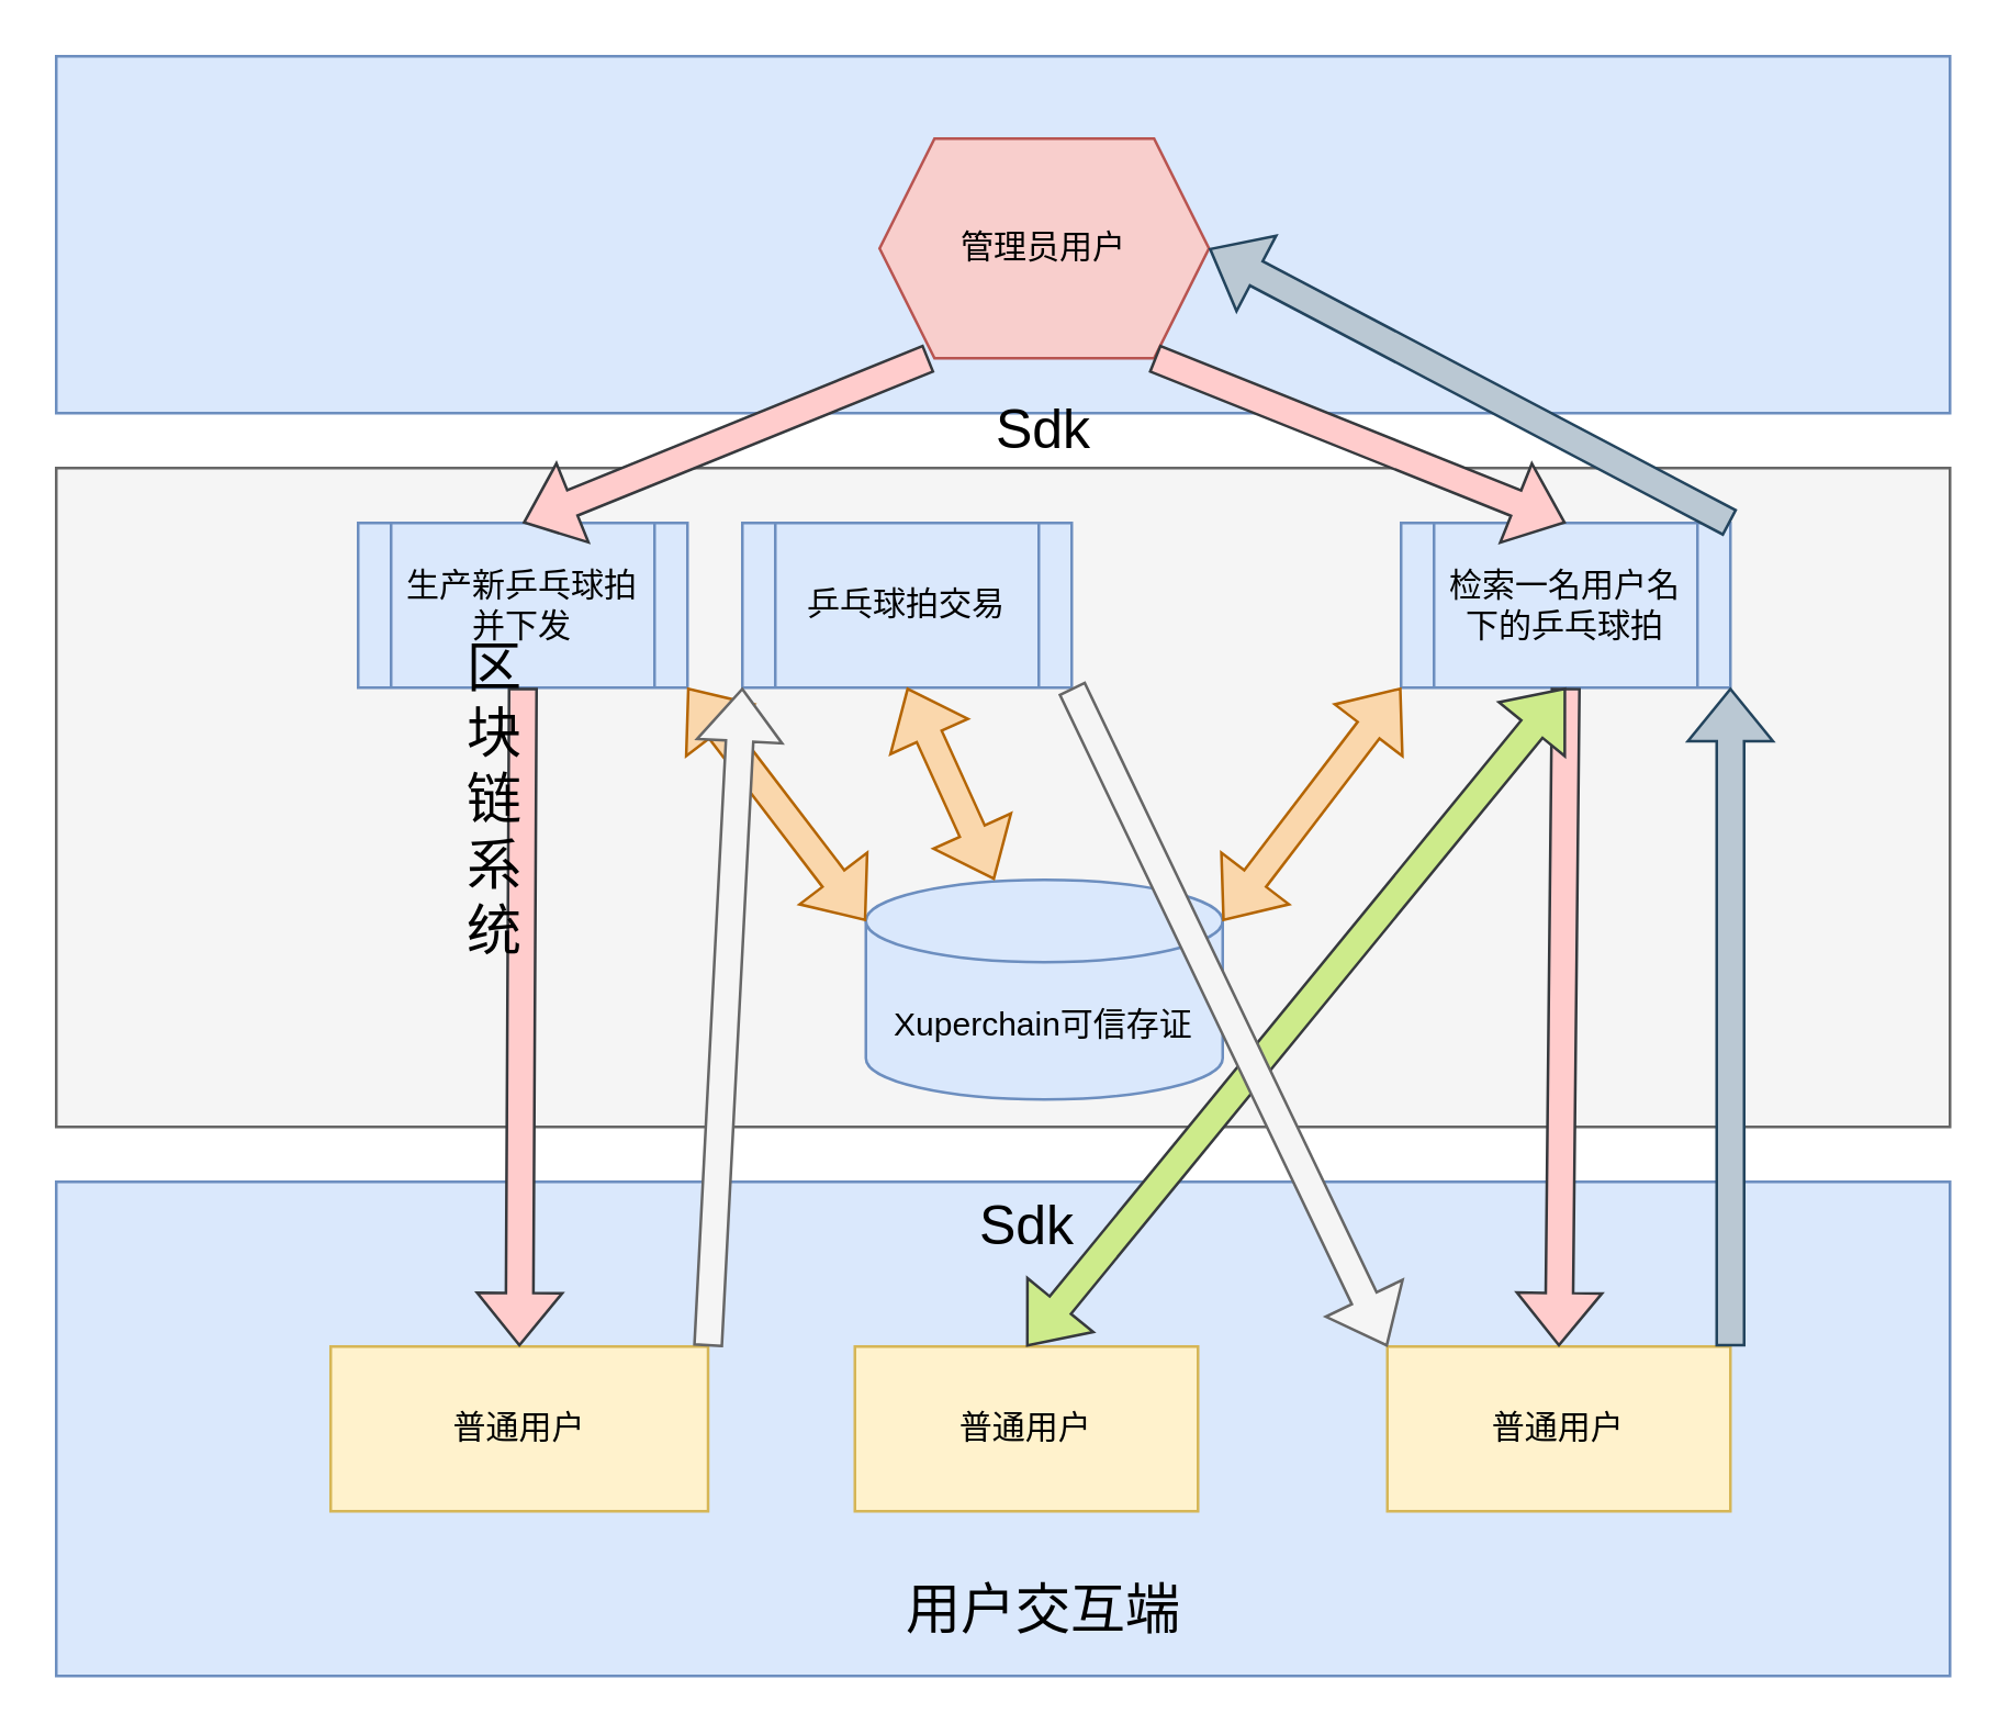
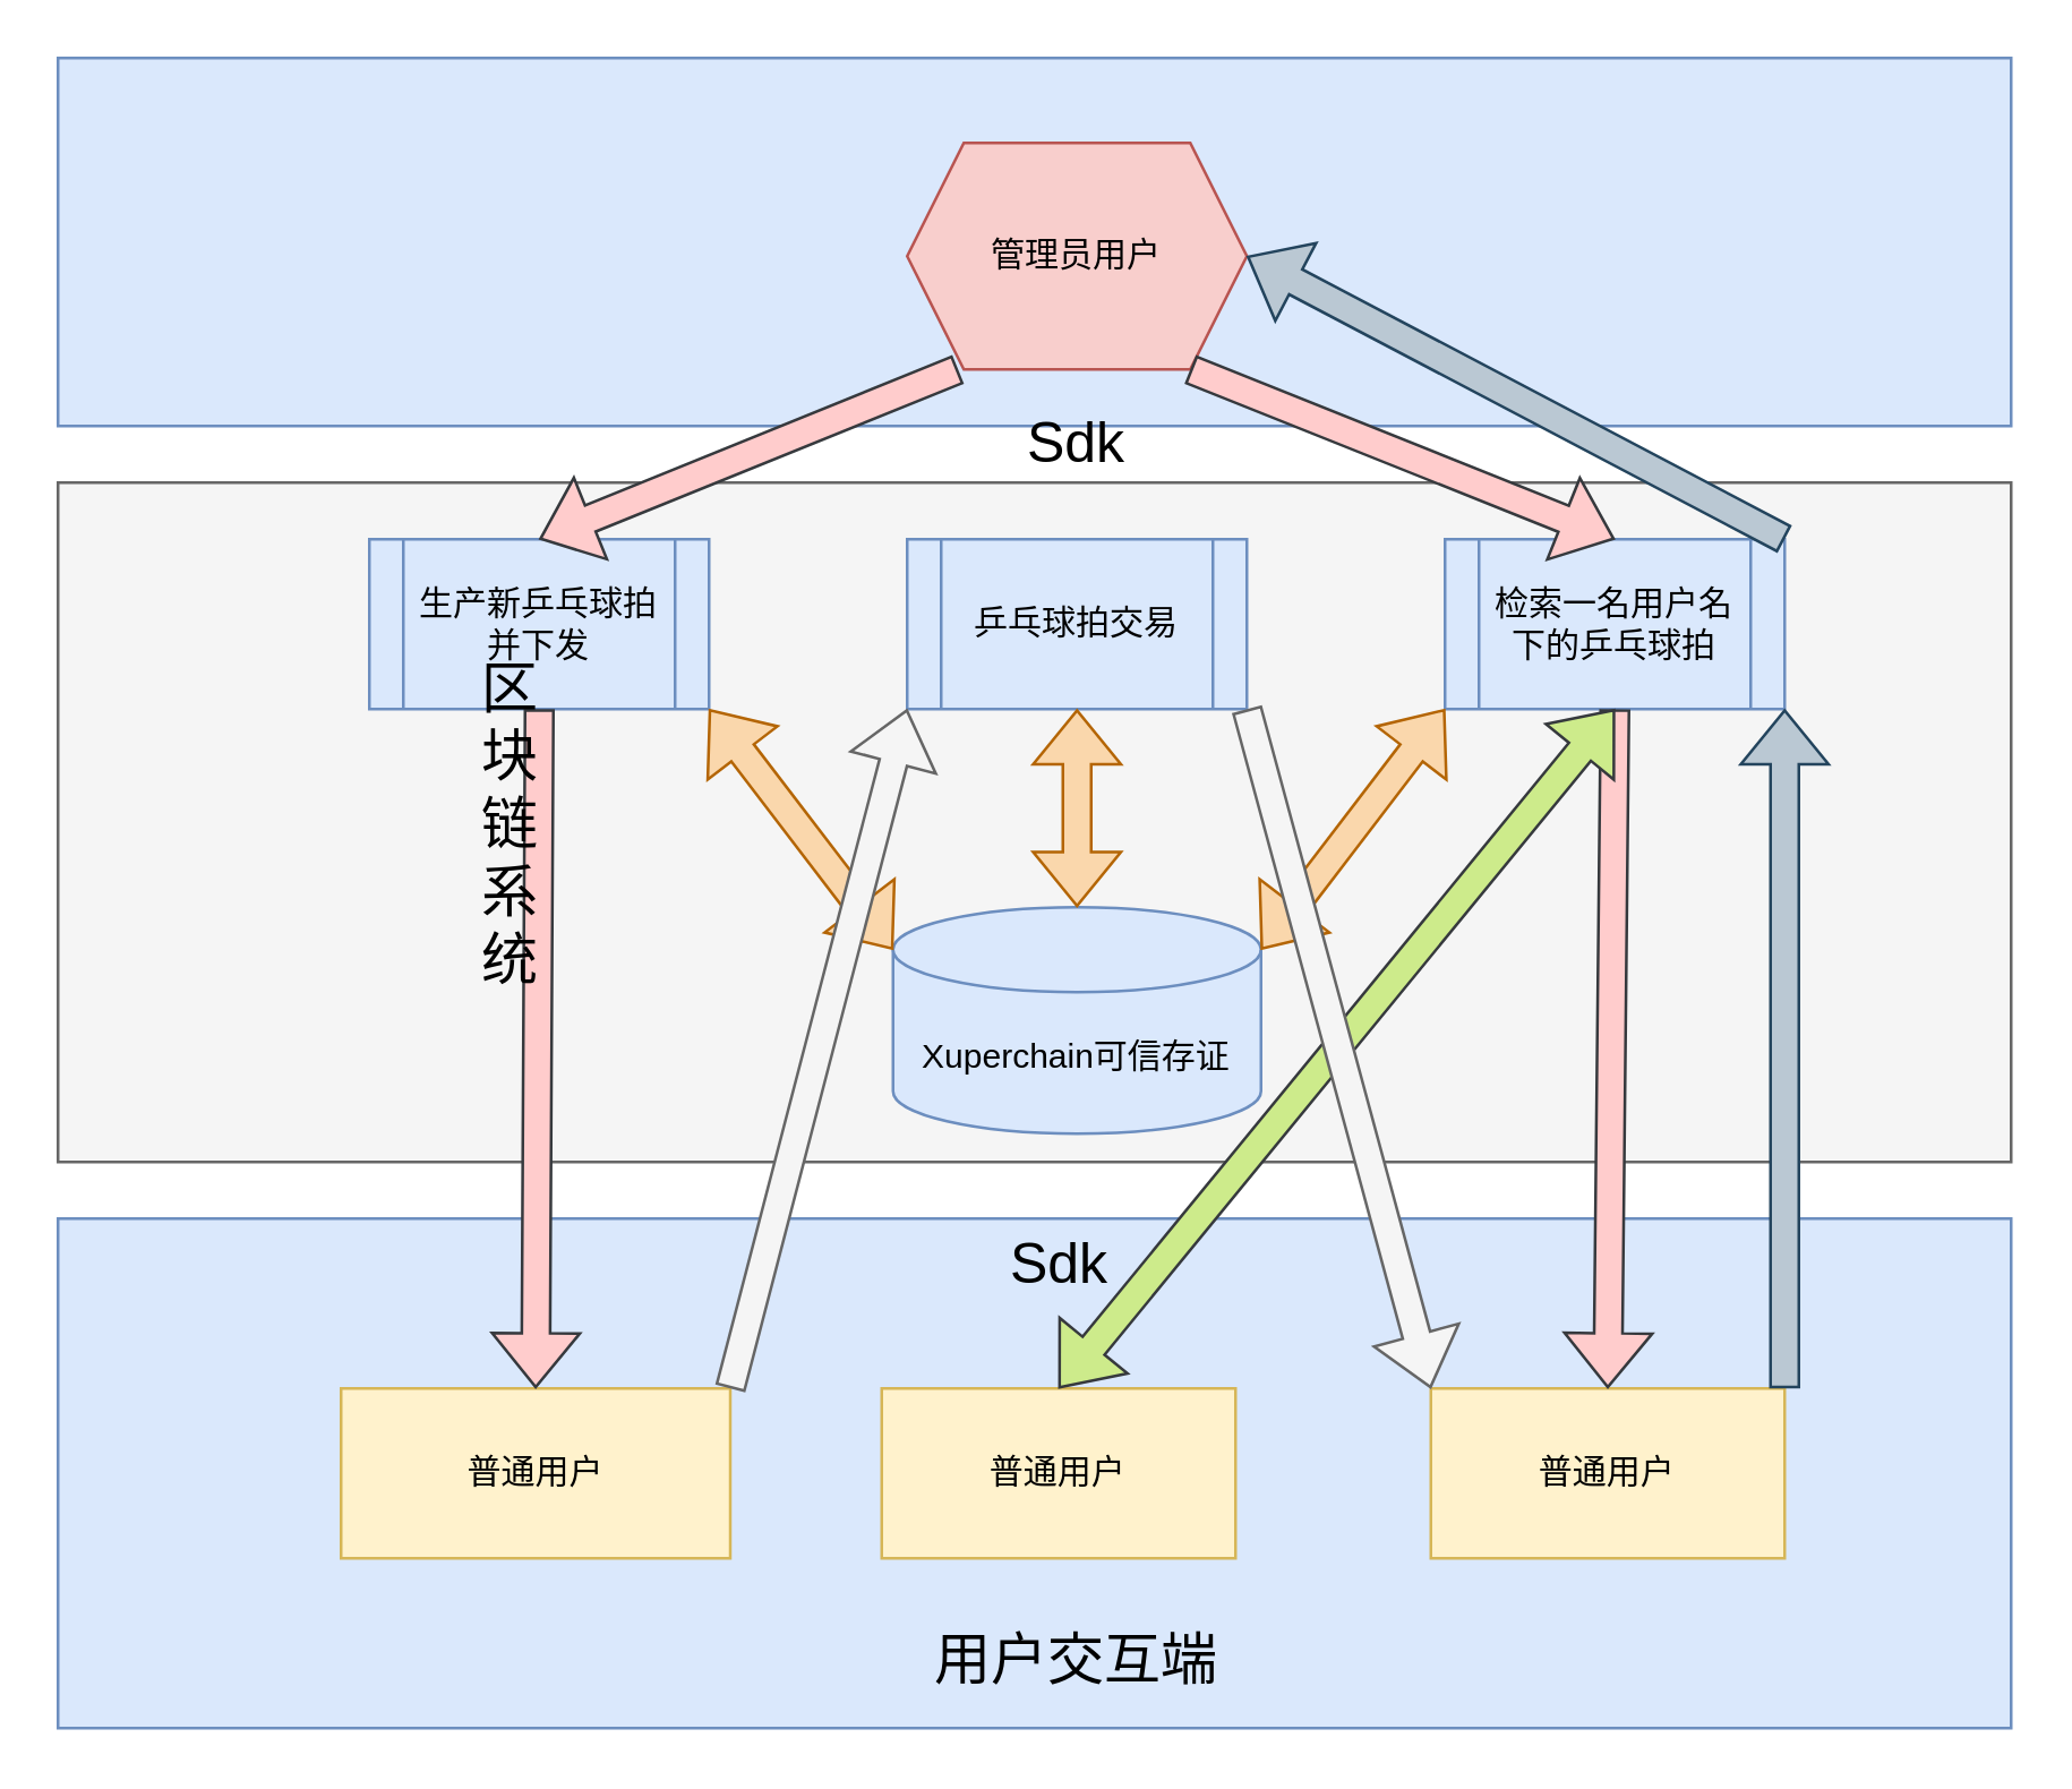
  <mxCell id="0" />
  <mxCell id="1" parent="0" />
  <mxCell id="2" value="" style="rounded=0;whiteSpace=wrap;html=1;fillColor=#dae8fc;strokeColor=#6c8ebf;" vertex="1" parent="1"><mxGeometry x="20" y="20" width="690" height="130" as="geometry" /></mxCell>
  <mxCell id="3" value="" style="rounded=0;whiteSpace=wrap;html=1;fontSize=20;fillColor=#f5f5f5;fontColor=#333333;strokeColor=#666666;" vertex="1" parent="1"><mxGeometry x="20" y="170" width="690" height="240" as="geometry" /></mxCell>
  <mxCell id="4" value="" style="rounded=0;whiteSpace=wrap;html=1;fillColor=#dae8fc;strokeColor=#6c8ebf;" vertex="1" parent="1"><mxGeometry x="20" y="430" width="690" height="180" as="geometry" /></mxCell>
  <mxCell id="5" value="普通用户" style="rounded=0;whiteSpace=wrap;html=1;fillColor=#fff2cc;strokeColor=#d6b656;" vertex="1" parent="1"><mxGeometry x="505" y="490" width="125" height="60" as="geometry" /></mxCell>
  <mxCell id="6" value="&lt;span style=&quot;&quot;&gt;Xuperchain可信存证&lt;/span&gt;" style="shape=cylinder3;whiteSpace=wrap;html=1;boundedLbl=1;backgroundOutline=1;size=15;fillColor=#dae8fc;strokeColor=#6c8ebf;" vertex="1" parent="1"><mxGeometry x="315" y="320" width="130" height="80" as="geometry" /></mxCell>
  <mxCell id="7" value="普通用户" style="rounded=0;whiteSpace=wrap;html=1;fillColor=#fff2cc;strokeColor=#d6b656;" vertex="1" parent="1"><mxGeometry x="120" y="490" width="137.5" height="60" as="geometry" /></mxCell>
- <mxCell id="8" value="乒乓球拍交易" style="shape=process;whiteSpace=wrap;html=1;backgroundOutline=1;fillColor=#dae8fc;strokeColor=#6c8ebf;" vertex="1" parent="1"><mxGeometry x="270" y="190" width="120" height="60" as="geometry" /></mxCell>
+ <mxCell id="8" value="乒乓球拍交易" style="shape=process;whiteSpace=wrap;html=1;backgroundOutline=1;fillColor=#dae8fc;strokeColor=#6c8ebf;" vertex="1" parent="1"><mxGeometry x="320" y="190" width="120" height="60" as="geometry" /></mxCell>
  <mxCell id="9" value="管理员用户" style="shape=hexagon;perimeter=hexagonPerimeter2;whiteSpace=wrap;html=1;fixedSize=1;fillColor=#f8cecc;strokeColor=#b85450;" vertex="1" parent="1"><mxGeometry x="320" width="120" height="80" as="geometry" y="50" /></mxCell>
  <mxCell id="10" value="普通用户" style="rounded=0;whiteSpace=wrap;html=1;fillColor=#fff2cc;strokeColor=#d6b656;" vertex="1" parent="1"><mxGeometry x="311" y="490" width="125" height="60" as="geometry" /></mxCell>
  <mxCell id="11" value="生产新乒乓球拍并下发" style="shape=process;whiteSpace=wrap;html=1;backgroundOutline=1;fillColor=#dae8fc;strokeColor=#6c8ebf;" vertex="1" parent="1"><mxGeometry x="130" y="190" width="120" height="60" as="geometry" /></mxCell>
  <mxCell id="12" value="检索一名用户名下的乒乓球拍" style="shape=process;whiteSpace=wrap;html=1;backgroundOutline=1;fillColor=#dae8fc;strokeColor=#6c8ebf;" vertex="1" parent="1"><mxGeometry x="510" y="190" width="120" height="60" as="geometry" /></mxCell>
  <mxCell id="13" value="" style="shape=flexArrow;endArrow=classic;startArrow=classic;html=1;rounded=0;entryX=1;entryY=1;entryDx=0;entryDy=0;exitX=0;exitY=0;exitDx=0;exitDy=15;exitPerimeter=0;fillColor=#fad7ac;strokeColor=#b46504;" edge="1" parent="1" source="6" target="11"><mxGeometry width="100" height="100" relative="1" as="geometry"><mxPoint x="180" y="360" as="sourcePoint" /><mxPoint x="190" y="310" as="targetPoint" /></mxGeometry></mxCell>
  <mxCell id="14" value="" style="shape=flexArrow;endArrow=classic;startArrow=classic;html=1;rounded=0;exitX=0;exitY=1;exitDx=0;exitDy=0;fillColor=#fad7ac;strokeColor=#b46504;entryX=1;entryY=0;entryDx=0;entryDy=15;entryPerimeter=0;" edge="1" parent="1" source="12" target="6"><mxGeometry width="100" height="100" relative="1" as="geometry"><mxPoint x="580" y="355" as="sourcePoint" /><mxPoint x="470" y="330" as="targetPoint" /></mxGeometry></mxCell>
  <mxCell id="15" value="" style="shape=flexArrow;endArrow=classic;startArrow=classic;html=1;rounded=0;entryX=0.5;entryY=1;entryDx=0;entryDy=0;fillColor=#fad7ac;strokeColor=#b46504;" edge="1" parent="1" source="6" target="8"><mxGeometry width="100" height="100" relative="1" as="geometry"><mxPoint x="390" y="290" as="sourcePoint" /><mxPoint x="260" y="235" as="targetPoint" /></mxGeometry></mxCell>
  <mxCell id="16" value="" style="shape=flexArrow;endArrow=classic;html=1;rounded=0;fillColor=#ffcccc;strokeColor=#36393d;exitX=0.15;exitY=1;exitDx=0;exitDy=0;entryX=0.5;entryY=0;entryDx=0;entryDy=0;exitPerimeter=0;" edge="1" parent="1" source="9" target="11"><mxGeometry width="50" height="50" relative="1" as="geometry"><mxPoint x="210" y="170" as="sourcePoint" /><mxPoint x="70" y="190" as="targetPoint" /></mxGeometry></mxCell>
  <mxCell id="17" value="" style="shape=flexArrow;endArrow=classic;html=1;rounded=0;fillColor=#ffcccc;strokeColor=#36393d;exitX=0.5;exitY=1;exitDx=0;exitDy=0;entryX=0.5;entryY=0;entryDx=0;entryDy=0;" edge="1" parent="1" source="11" target="7"><mxGeometry width="50" height="50" relative="1" as="geometry"><mxPoint x="130" y="220" as="sourcePoint" /><mxPoint x="0" y="320" as="targetPoint" /></mxGeometry></mxCell>
  <mxCell id="18" value="" style="shape=flexArrow;endArrow=classic;html=1;rounded=0;fillColor=#ffcccc;strokeColor=#36393d;entryX=0.5;entryY=0;entryDx=0;entryDy=0;" edge="1" parent="1" target="12"><mxGeometry width="50" height="50" relative="1" as="geometry"><mxPoint x="420" y="130" as="sourcePoint" /><mxPoint x="310" y="190" as="targetPoint" /><Array as="points" /></mxGeometry></mxCell>
  <mxCell id="19" value="" style="shape=flexArrow;endArrow=classic;html=1;rounded=0;fillColor=#ffcccc;strokeColor=#36393d;exitX=0;exitY=0.5;exitDx=0;exitDy=0;entryX=0.5;entryY=0;entryDx=0;entryDy=0;" edge="1" parent="1" target="5"><mxGeometry width="50" height="50" relative="1" as="geometry"><mxPoint x="570" y="250" as="sourcePoint" /><mxPoint x="440" y="350" as="targetPoint" /></mxGeometry></mxCell>
  <mxCell id="20" value="" style="shape=flexArrow;endArrow=classic;html=1;rounded=0;fillColor=#bac8d3;strokeColor=#23445d;exitX=1;exitY=0;exitDx=0;exitDy=0;entryX=1;entryY=1;entryDx=0;entryDy=0;" edge="1" parent="1" source="5" target="12"><mxGeometry width="50" height="50" relative="1" as="geometry"><mxPoint x="750" y="350" as="sourcePoint" /><mxPoint x="620" y="450" as="targetPoint" /></mxGeometry></mxCell>
  <mxCell id="21" value="" style="shape=flexArrow;endArrow=classic;html=1;rounded=0;fillColor=#bac8d3;strokeColor=#23445d;exitX=1;exitY=0;exitDx=0;exitDy=0;entryX=1;entryY=0.5;entryDx=0;entryDy=0;" edge="1" parent="1" source="12" target="9"><mxGeometry width="50" height="50" relative="1" as="geometry"><mxPoint x="655" y="320" as="sourcePoint" /><mxPoint x="640" y="80" as="targetPoint" /></mxGeometry></mxCell>
  <mxCell id="22" value="" style="shape=flexArrow;endArrow=classic;startArrow=classic;html=1;rounded=0;entryX=0.5;entryY=1;entryDx=0;entryDy=0;exitX=0.5;exitY=0;exitDx=0;exitDy=0;fillColor=#cdeb8b;strokeColor=#36393d;" edge="1" parent="1" source="10" target="12"><mxGeometry width="100" height="100" relative="1" as="geometry"><mxPoint x="440" y="490" as="sourcePoint" /><mxPoint x="540" y="390" as="targetPoint" /></mxGeometry></mxCell>
  <mxCell id="23" value="" style="shape=flexArrow;endArrow=classic;html=1;rounded=0;entryX=0;entryY=1;entryDx=0;entryDy=0;fillColor=#f5f5f5;strokeColor=#666666;exitX=1;exitY=0;exitDx=0;exitDy=0;" edge="1" parent="1" source="7" target="8"><mxGeometry width="50" height="50" relative="1" as="geometry"><mxPoint x="200" y="490" as="sourcePoint" /><mxPoint x="250" y="440" as="targetPoint" /></mxGeometry></mxCell>
  <mxCell id="24" value="" style="shape=flexArrow;endArrow=classic;html=1;rounded=0;entryX=0;entryY=0;entryDx=0;entryDy=0;fillColor=#f5f5f5;strokeColor=#666666;exitX=1;exitY=1;exitDx=0;exitDy=0;" edge="1" parent="1" source="8" target="5"><mxGeometry width="50" height="50" relative="1" as="geometry"><mxPoint x="436" y="300" as="sourcePoint" /><mxPoint x="556" y="60" as="targetPoint" /></mxGeometry></mxCell>
  <mxCell id="25" value="&lt;font style=&quot;font-size: 20px;&quot;&gt;用户交互端&lt;/font&gt;" style="text;html=1;strokeColor=none;fillColor=none;align=center;verticalAlign=middle;whiteSpace=wrap;rounded=0;" vertex="1" parent="1"><mxGeometry x="276" y="570" width="208" height="30" as="geometry" /></mxCell>
  <mxCell id="26" value="区块链系统" style="text;html=1;strokeColor=none;fillColor=none;align=center;verticalAlign=middle;whiteSpace=wrap;rounded=0;fontSize=20;" vertex="1" parent="1"><mxGeometry x="165" y="275" width="30" height="30" as="geometry" /></mxCell>
  <mxCell id="27" value="&lt;span style=&quot;font-size: 20px;&quot;&gt;Sdk&lt;/span&gt;" style="text;html=1;strokeColor=none;fillColor=none;align=center;verticalAlign=middle;whiteSpace=wrap;rounded=0;" vertex="1" parent="1"><mxGeometry x="270" y="430" width="208" height="30" as="geometry" /></mxCell>
  <mxCell id="28" value="&lt;span style=&quot;font-size: 20px;&quot;&gt;Sdk&lt;/span&gt;" style="text;html=1;strokeColor=none;fillColor=none;align=center;verticalAlign=middle;whiteSpace=wrap;rounded=0;" vertex="1" parent="1"><mxGeometry x="276" y="140" width="208" height="30" as="geometry" /></mxCell>
